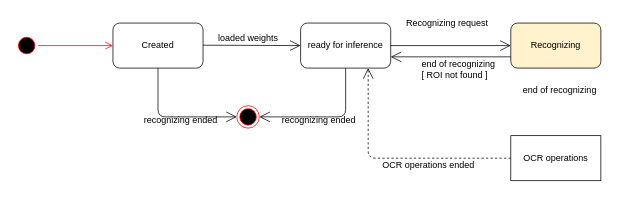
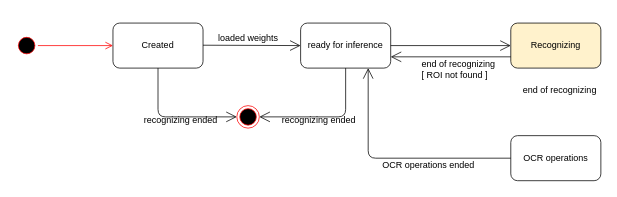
  <mxCell id="0" />
  <mxCell id="1" parent="0" />
  <mxCell id="2" value="" style="ellipse;html=1;shape=startState;fillColor=#000000;strokeColor=#ff0000;" parent="1" vertex="1"><mxGeometry x="20" y="45" width="30" height="30" as="geometry" /></mxCell>
  <mxCell id="3" value="" style="edgeStyle=orthogonalEdgeStyle;html=1;verticalAlign=bottom;endArrow=open;endSize=8;strokeColor=#ff0000;entryX=0;entryY=0.5;entryDx=0;entryDy=0;" parent="1" source="2" target="4" edge="1"><mxGeometry relative="1" as="geometry"><mxPoint x="110" y="45" as="targetPoint" /><Array as="points" /></mxGeometry></mxCell>
  <mxCell id="4" value="Created" style="rounded=1;whiteSpace=wrap;html=1;" parent="1" vertex="1"><mxGeometry x="150" y="30" width="120" height="60" as="geometry" /></mxCell>
  <mxCell id="5" value="ready for inference" style="rounded=1;whiteSpace=wrap;html=1;" parent="1" vertex="1"><mxGeometry x="400" y="30" width="120" height="60" as="geometry" /></mxCell>
  <mxCell id="6" value="" style="endArrow=open;endFill=1;endSize=12;html=1;" parent="1" edge="1"><mxGeometry width="160" relative="1" as="geometry"><mxPoint x="270" y="59.5" as="sourcePoint" /><mxPoint x="400" y="60" as="targetPoint" /></mxGeometry></mxCell>
  <mxCell id="7" value="loaded weights" style="text;html=1;align=center;verticalAlign=middle;resizable=0;points=[];autosize=1;" parent="1" vertex="1"><mxGeometry x="280" y="40" width="100" height="20" as="geometry" /></mxCell>
  <mxCell id="8" value="" style="ellipse;html=1;shape=endState;fillColor=#000000;strokeColor=#ff0000;" parent="1" vertex="1"><mxGeometry x="315" y="140" width="30" height="30" as="geometry" /></mxCell>
  <mxCell id="9" value="" style="endArrow=open;endFill=1;endSize=12;html=1;exitX=0.5;exitY=1;exitDx=0;exitDy=0;entryX=0;entryY=0.5;entryDx=0;entryDy=0;" parent="1" source="4" target="8" edge="1"><mxGeometry width="160" relative="1" as="geometry"><mxPoint x="130" y="230" as="sourcePoint" /><mxPoint x="290" y="230" as="targetPoint" /><Array as="points"><mxPoint x="210" y="155" /></Array></mxGeometry></mxCell>
  <mxCell id="10" value="" style="endArrow=open;endFill=1;endSize=12;html=1;exitX=0.5;exitY=1;exitDx=0;exitDy=0;entryX=1;entryY=0.5;entryDx=0;entryDy=0;" parent="1" source="5" target="8" edge="1"><mxGeometry width="160" relative="1" as="geometry"><mxPoint x="450" y="190" as="sourcePoint" /><mxPoint x="610" y="190" as="targetPoint" /><Array as="points"><mxPoint x="460" y="155" /></Array></mxGeometry></mxCell>
  <mxCell id="11" value="recognizing ended" style="text;html=1;align=center;verticalAlign=middle;resizable=0;points=[];autosize=1;" parent="1" vertex="1"><mxGeometry x="185" y="150" width="110" height="20" as="geometry" /></mxCell>
  <mxCell id="12" value="recognizing ended" style="text;html=1;align=center;verticalAlign=middle;resizable=0;points=[];autosize=1;" parent="1" vertex="1"><mxGeometry x="368.5" y="150" width="110" height="20" as="geometry" /></mxCell>
  <mxCell id="13" value="Recognizing" style="rounded=1;whiteSpace=wrap;html=1;fillColor=#fff2cc;" parent="1" vertex="1"><mxGeometry x="680" y="30" width="120" height="60" as="geometry" /></mxCell>
  <mxCell id="14" value="" style="endArrow=open;endFill=1;endSize=12;html=1;entryX=0;entryY=0.5;entryDx=0;entryDy=0;" parent="1" source="5" target="13" edge="1"><mxGeometry width="160" relative="1" as="geometry"><mxPoint x="520" y="60" as="sourcePoint" /><mxPoint x="650" y="60" as="targetPoint" /></mxGeometry></mxCell>
- <mxCell id="15" value="Recognizing request" style="text;html=1;align=center;verticalAlign=middle;resizable=0;points=[];autosize=1;" parent="1" vertex="1"><mxGeometry x="535" width="120" height="20" as="geometry" y="20" /></mxCell>
- <mxCell id="16" value="OCR operations" style="whiteSpace=wrap;html=1;rounded=0;" parent="1" vertex="1"><mxGeometry x="680" y="180" width="120" height="60" as="geometry" /></mxCell>
+ <mxCell id="16" value="OCR operations" style="rounded=1;whiteSpace=wrap;html=1;" parent="1" vertex="1"><mxGeometry x="680" y="180" width="120" height="60" as="geometry" /></mxCell>
  <mxCell id="17" value="[ ROI not found ]" style="text;html=1;align=center;verticalAlign=middle;resizable=0;points=[];autosize=1;" parent="1" vertex="1"><mxGeometry x="555" y="90" width="100" height="20" as="geometry" /></mxCell>
- <mxCell id="18" value="" style="endArrow=open;endFill=1;endSize=12;html=1;exitX=0;exitY=0.5;exitDx=0;exitDy=0;entryX=0.75;entryY=1;entryDx=0;entryDy=0;dashed=1;" parent="1" source="16" target="5" edge="1"><mxGeometry width="160" relative="1" as="geometry"><mxPoint x="500" y="190" as="sourcePoint" /><mxPoint x="660" y="190" as="targetPoint" /><Array as="points"><mxPoint x="490" y="210" /></Array></mxGeometry></mxCell>
+ <mxCell id="18" value="" style="endArrow=open;endFill=1;endSize=12;html=1;exitX=0;exitY=0.5;exitDx=0;exitDy=0;entryX=0.75;entryY=1;entryDx=0;entryDy=0;" parent="1" source="16" target="5" edge="1"><mxGeometry width="160" relative="1" as="geometry"><mxPoint x="500" y="190" as="sourcePoint" /><mxPoint x="660" y="190" as="targetPoint" /><Array as="points"><mxPoint x="490" y="210" /></Array></mxGeometry></mxCell>
  <mxCell id="19" value="OCR operations ended" style="text;html=1;align=center;verticalAlign=middle;resizable=0;points=[];autosize=1;" parent="1" vertex="1"><mxGeometry x="500" y="210" width="140" height="20" as="geometry" /></mxCell>
  <mxCell id="20" value="end of recognizing" style="text;html=1;align=center;verticalAlign=middle;resizable=0;points=[];autosize=1;" parent="1" vertex="1"><mxGeometry x="690" y="110" width="110" height="20" as="geometry" /></mxCell>
  <mxCell id="21" value="" style="endArrow=open;endFill=1;endSize=12;html=1;entryX=1;entryY=0.75;entryDx=0;entryDy=0;exitX=0;exitY=0.75;exitDx=0;exitDy=0;" edge="1" parent="1" source="13" target="5"><mxGeometry width="160" relative="1" as="geometry"><mxPoint x="550" y="150" as="sourcePoint" /><mxPoint x="710" y="150" as="targetPoint" /></mxGeometry></mxCell>
  <mxCell id="22" value="end of recognizing" style="text;html=1;align=center;verticalAlign=middle;resizable=0;points=[];autosize=1;" vertex="1" parent="1"><mxGeometry x="555" y="75" width="110" height="20" as="geometry" /></mxCell>
